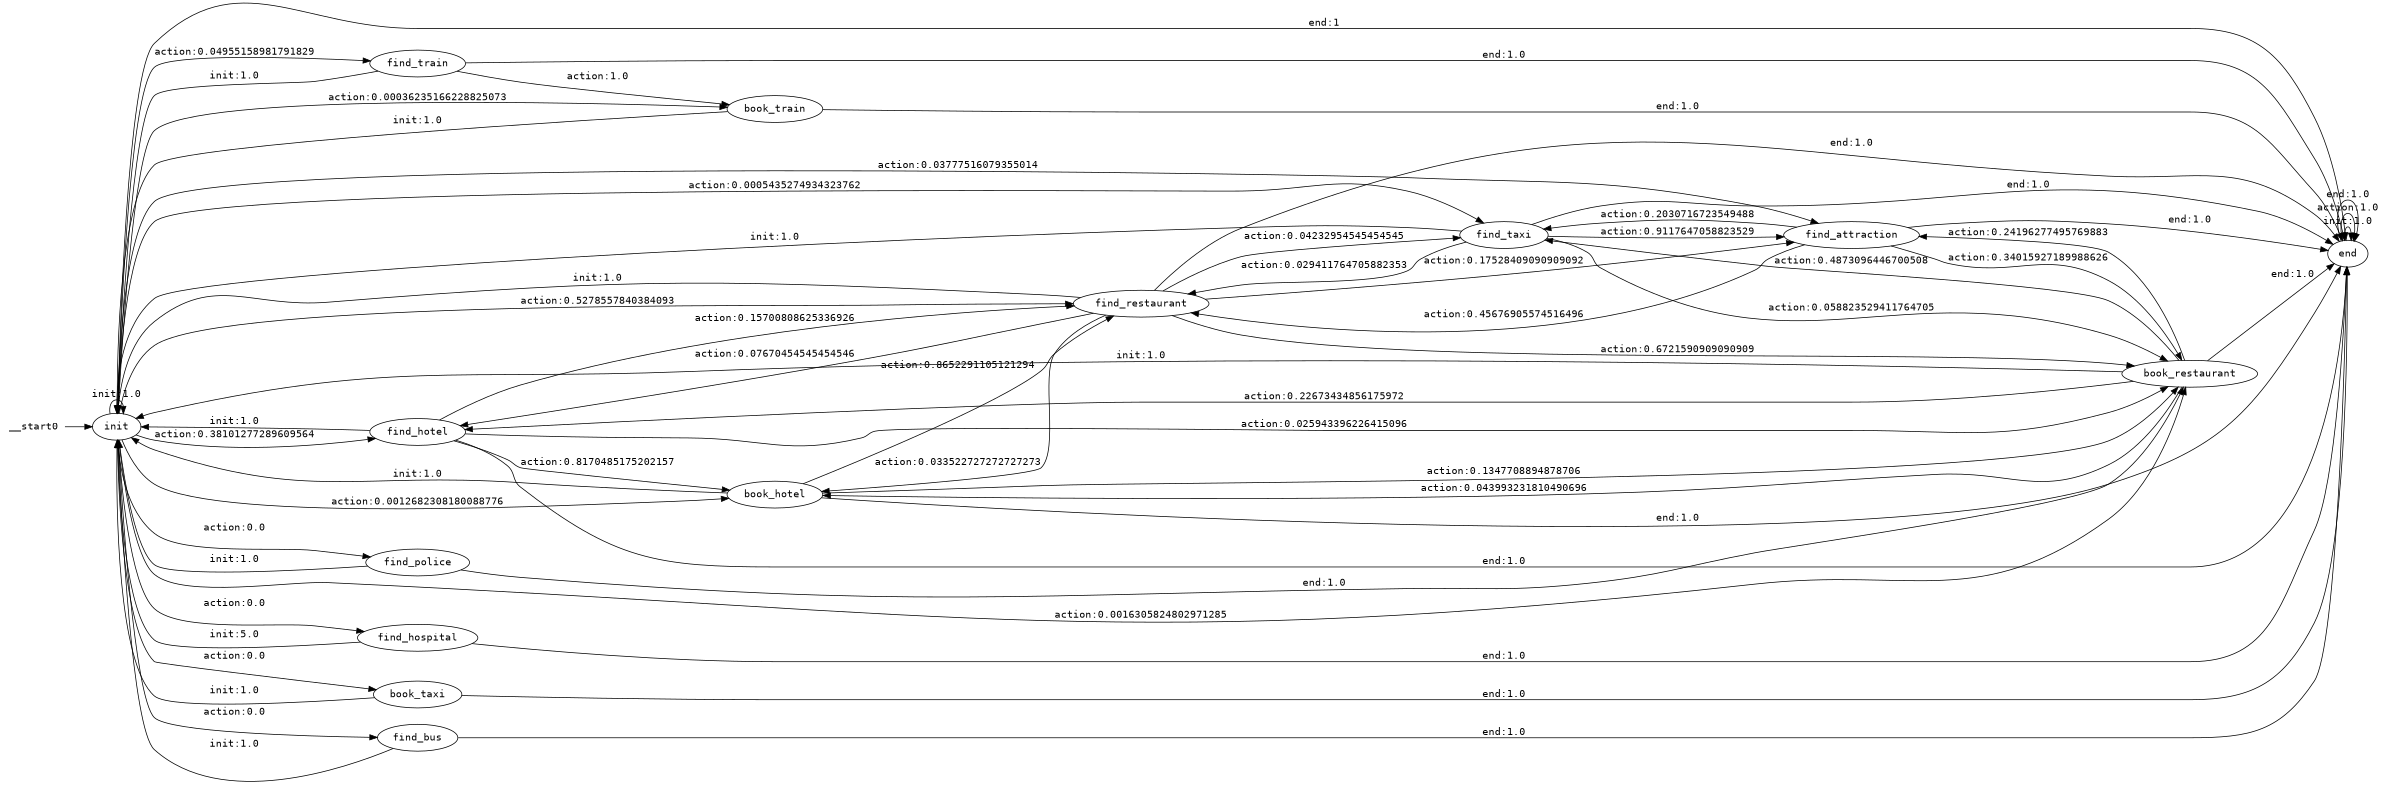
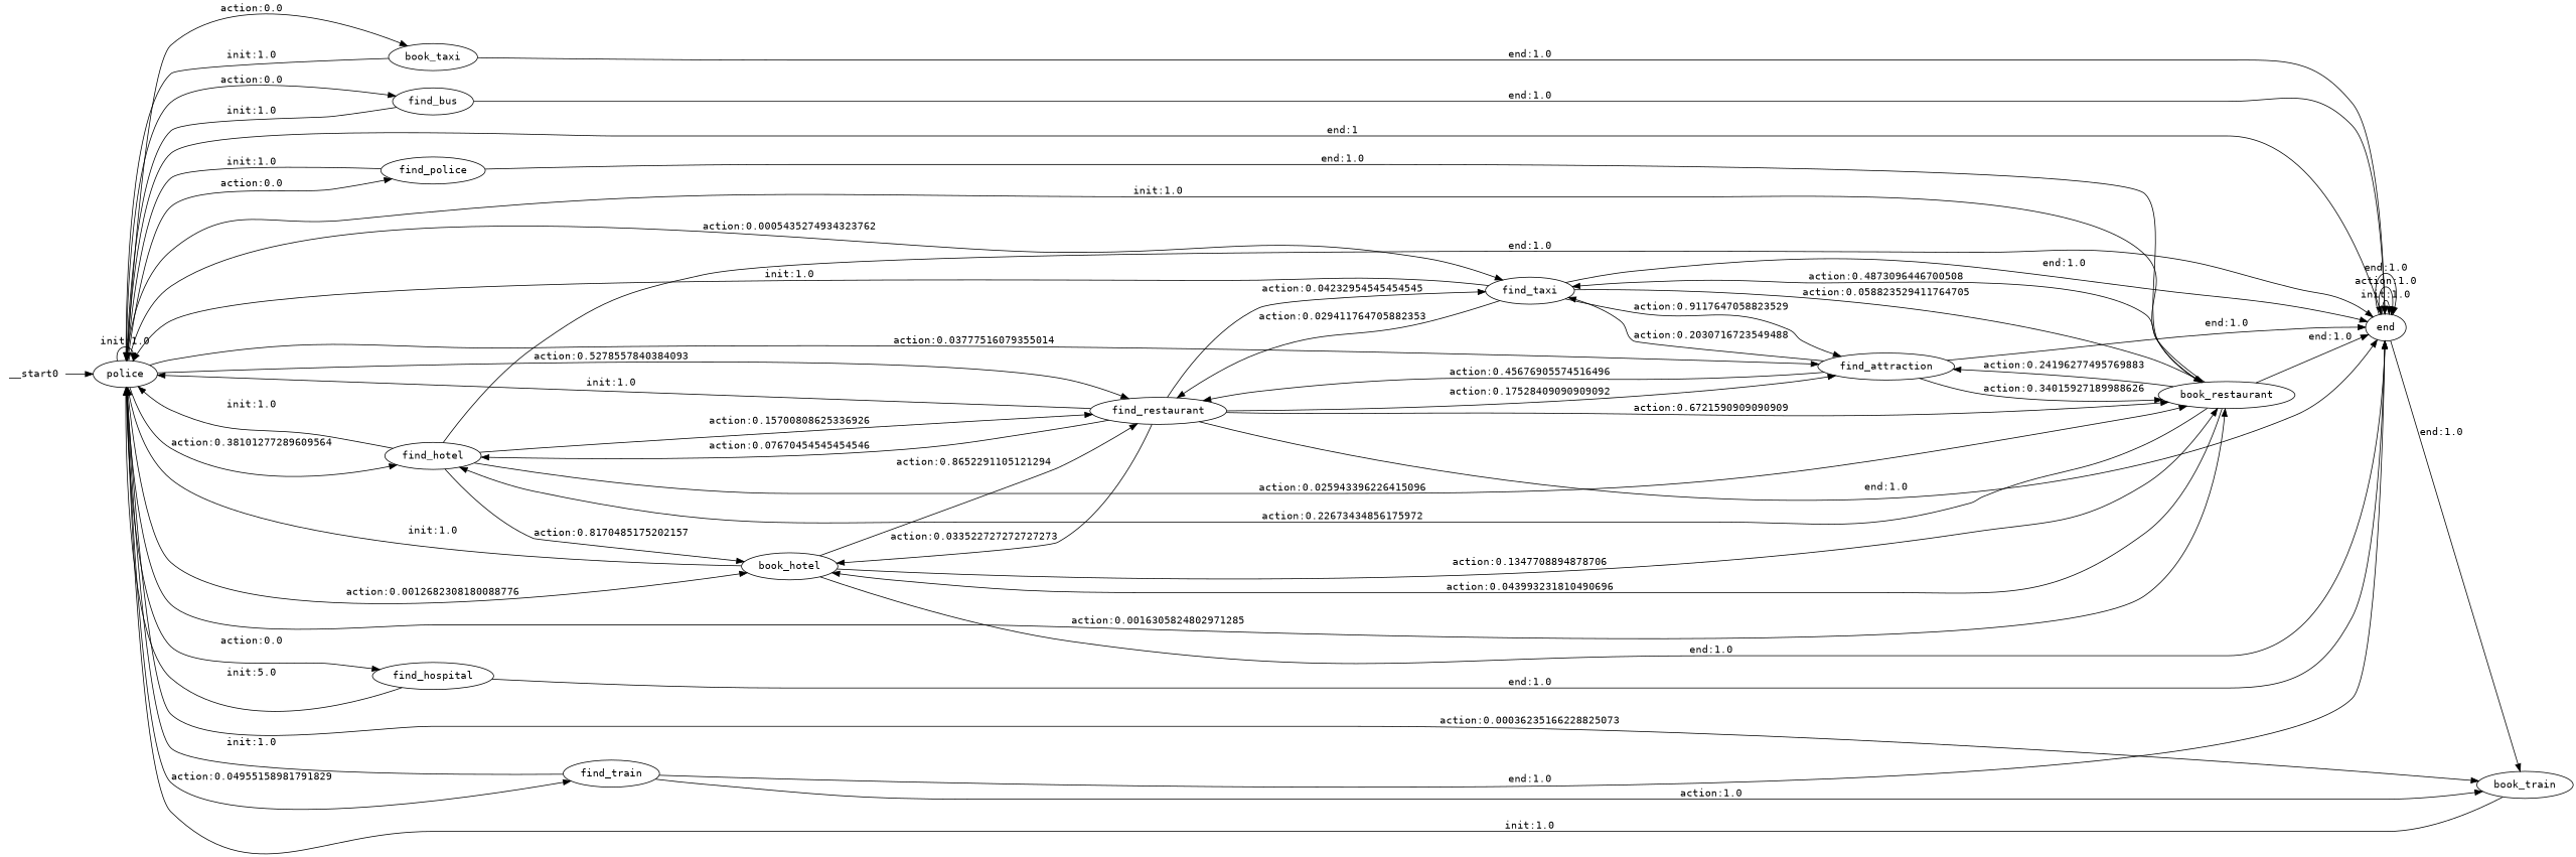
  digraph {
    fontname="DejaVu Sans Mono"
    rankdir=LR
    node [fontname="DejaVu Sans Mono"]
    edge [fontname="DejaVu Sans Mono"]
-   n1 [label=init]
+   n1 [label=police]
    n2 [label=find_hotel]
    n3 [label=book_hotel]
    n4 [label=find_train]
    n5 [label=book_train]
    n6 [label=find_attraction]
    n7 [label=find_restaurant]
    n8 [label=book_restaurant]
    n9 [label=find_hospital]
    n10 [label=book_taxi]
    n11 [label=find_taxi]
    n12 [label=find_bus]
    n13 [label=find_police]
    n14 [label=end]
    __start0 [shape=none]
    n1 -> n1 [label="init:1.0"]
    n1 -> n2 [label="action:0.38101277289609564"]
    n1 -> n3 [label="action:0.0012682308180088776"]
    n1 -> n4 [label="action:0.04955158981791829"]
    n1 -> n5 [label="action:0.00036235166228825073"]
    n1 -> n6 [label="action:0.03777516079355014"]
    n1 -> n7 [label="action:0.5278557840384093"]
    n1 -> n8 [label="action:0.0016305824802971285"]
    n1 -> n9 [label="action:0.0"]
    n1 -> n10 [label="action:0.0"]
    n1 -> n11 [label="action:0.0005435274934323762"]
    n1 -> n12 [label="action:0.0"]
    n1 -> n13 [label="action:0.0"]
    n1 -> n14 [label="end:1"]
    n2 -> n1 [label="init:1.0"]
    n2 -> n3 [label="action:0.8170485175202157"]
    n2 -> n7 [label="action:0.15700808625336926"]
    n2 -> n8 [label="action:0.025943396226415096"]
    n2 -> n14 [label="end:1.0"]
    n3 -> n1 [label="init:1.0"]
    n3 -> n7 [label="action:0.8652291105121294"]
    n3 -> n8 [label="action:0.1347708894878706"]
    n3 -> n14 [label="end:1.0"]
    n4 -> n1 [label="init:1.0"]
    n4 -> n5 [label="action:1.0"]
    n4 -> n14 [label="end:1.0"]
    n5 -> n1 [label="init:1.0"]
-   n5 -> n14 [label="end:1.0"]
+   n14 -> n5 [label="end:1.0"]
    n6 -> n7 [label="action:0.45676905574516496"]
    n6 -> n8 [label="action:0.34015927189988626"]
    n6 -> n11 [label="action:0.2030716723549488"]
    n6 -> n14 [label="end:1.0"]
    n7 -> n1 [label="init:1.0"]
    n7 -> n2 [label="action:0.07670454545454546"]
    n7 -> n3 [label="action:0.033522727272727273"]
    n7 -> n6 [label="action:0.17528409090909092"]
    n7 -> n8 [label="action:0.6721590909090909"]
    n7 -> n11 [label="action:0.04232954545454545"]
    n7 -> n14 [label="end:1.0"]
    n8 -> n1 [label="init:1.0"]
    n8 -> n2 [label="action:0.22673434856175972"]
    n8 -> n3 [label="action:0.043993231810490696"]
    n8 -> n6 [label="action:0.24196277495769883"]
    n8 -> n11 [label="action:0.4873096446700508"]
    n8 -> n14 [label="end:1.0"]
    n9 -> n1 [label="init:5.0"]
    n9 -> n14 [label="end:1.0"]
    n10 -> n1 [label="init:1.0"]
    n10 -> n14 [label="end:1.0"]
    n11 -> n1 [label="init:1.0"]
    n11 -> n6 [label="action:0.9117647058823529"]
    n11 -> n7 [label="action:0.029411764705882353"]
    n11 -> n8 [label="action:0.058823529411764705"]
    n11 -> n14 [label="end:1.0"]
    n12 -> n1 [label="init:1.0"]
    n12 -> n14 [label="end:1.0"]
    n13 -> n1 [label="init:1.0"]
    n13 -> n8 [label="end:1.0"]
    n14 -> n14 [label="init:1.0"]
    n14 -> n14 [label="action:1.0"]
    n14 -> n14 [label="end:1.0"]
    __start0 -> n1
  }
